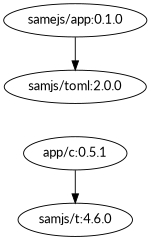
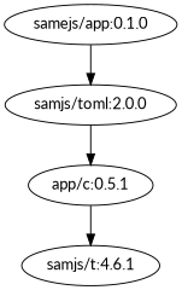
  digraph {
    fontname=Lato
    node [fontname=Lato]
    edge [fontname=Lato]
    "samjs/toml:2.0.0" [repo=local]
    n2 [label="app/c:0.5.1"]
    "samejs/app:0.1.0"
-   "samjs/t:4.6.1" [label="samjs/t:4.6.0"]
+   "samjs/t:4.6.1"
+   "samjs/toml:2.0.0" -> n2
    n2 -> "samjs/t:4.6.1"
    "samejs/app:0.1.0" -> "samjs/toml:2.0.0"
  }
